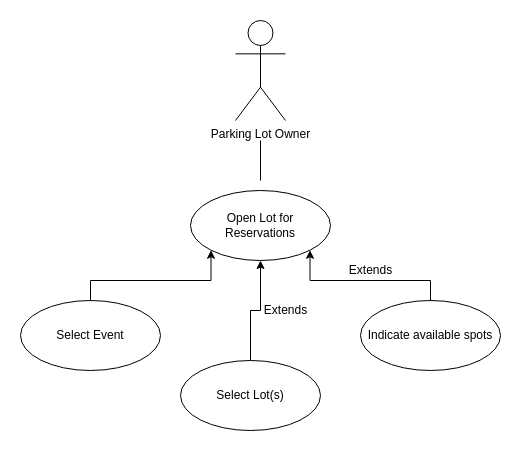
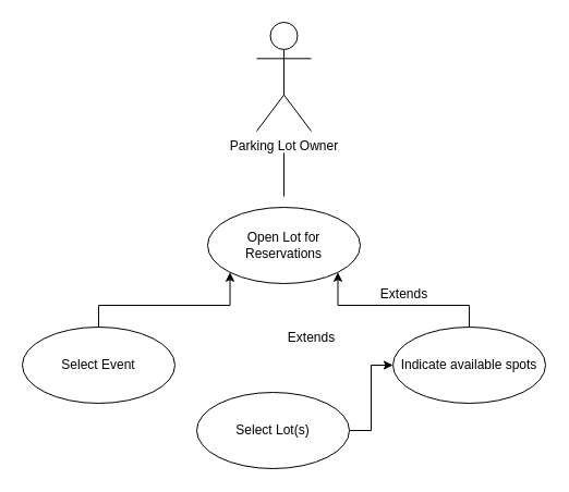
  <mxCell id="0" />
  <mxCell id="1" parent="0" />
  <mxCell id="2" value="Parking Lot Owner" style="shape=umlActor;verticalLabelPosition=bottom;verticalAlign=top;html=1;outlineConnect=0;" vertex="1" parent="1"><mxGeometry x="235" y="20" width="50" height="100" as="geometry" /></mxCell>
  <mxCell id="3" value="Open Lot for Reservations" style="ellipse;whiteSpace=wrap;html=1;" vertex="1" parent="1"><mxGeometry x="190" y="190" width="140" height="70" as="geometry" /></mxCell>
  <mxCell id="4" value="" style="endArrow=none;html=1;" edge="1" parent="1"><mxGeometry width="50" height="50" relative="1" as="geometry"><mxPoint x="260" y="180" as="sourcePoint" /><mxPoint x="260" y="140" as="targetPoint" /></mxGeometry></mxCell>
  <mxCell id="5" style="edgeStyle=orthogonalEdgeStyle;rounded=0;orthogonalLoop=1;jettySize=auto;html=1;exitX=0.5;exitY=0;exitDx=0;exitDy=0;entryX=0;entryY=1;entryDx=0;entryDy=0;" edge="1" parent="1" source="6" target="3"><mxGeometry relative="1" as="geometry" /></mxCell>
  <mxCell id="6" value="Select Event" style="ellipse;whiteSpace=wrap;html=1;" vertex="1" parent="1"><mxGeometry x="20" y="300" width="140" height="70" as="geometry" /></mxCell>
- <mxCell id="7" value="" style="edgeStyle=orthogonalEdgeStyle;rounded=0;orthogonalLoop=1;jettySize=auto;html=1;" edge="1" parent="1" source="8" target="3"><mxGeometry relative="1" as="geometry" /></mxCell>
+ <mxCell id="7" value="" style="edgeStyle=orthogonalEdgeStyle;rounded=0;orthogonalLoop=1;jettySize=auto;html=1;" edge="1" parent="1" source="8" target="10"><mxGeometry relative="1" as="geometry" /></mxCell>
  <mxCell id="8" value="Select Lot(s)" style="ellipse;whiteSpace=wrap;html=1;" vertex="1" parent="1"><mxGeometry x="180" y="360" width="140" height="70" as="geometry" /></mxCell>
  <mxCell id="9" style="edgeStyle=orthogonalEdgeStyle;rounded=0;orthogonalLoop=1;jettySize=auto;html=1;exitX=0.5;exitY=0;exitDx=0;exitDy=0;entryX=1;entryY=1;entryDx=0;entryDy=0;" edge="1" parent="1" source="10" target="3"><mxGeometry relative="1" as="geometry" /></mxCell>
  <mxCell id="10" value="Indicate available spots" style="ellipse;whiteSpace=wrap;html=1;" vertex="1" parent="1"><mxGeometry x="360" y="300" width="140" height="70" as="geometry" /></mxCell>
  <mxCell id="11" value="Extends" style="text;html=1;align=center;verticalAlign=middle;resizable=0;points=[];autosize=1;" vertex="1" parent="1"><mxGeometry x="255" y="300" width="60" height="20" as="geometry" /></mxCell>
  <mxCell id="12" value="Extends" style="text;html=1;align=center;verticalAlign=middle;resizable=0;points=[];autosize=1;" vertex="1" parent="1"><mxGeometry x="340" y="260" width="60" height="20" as="geometry" /></mxCell>
